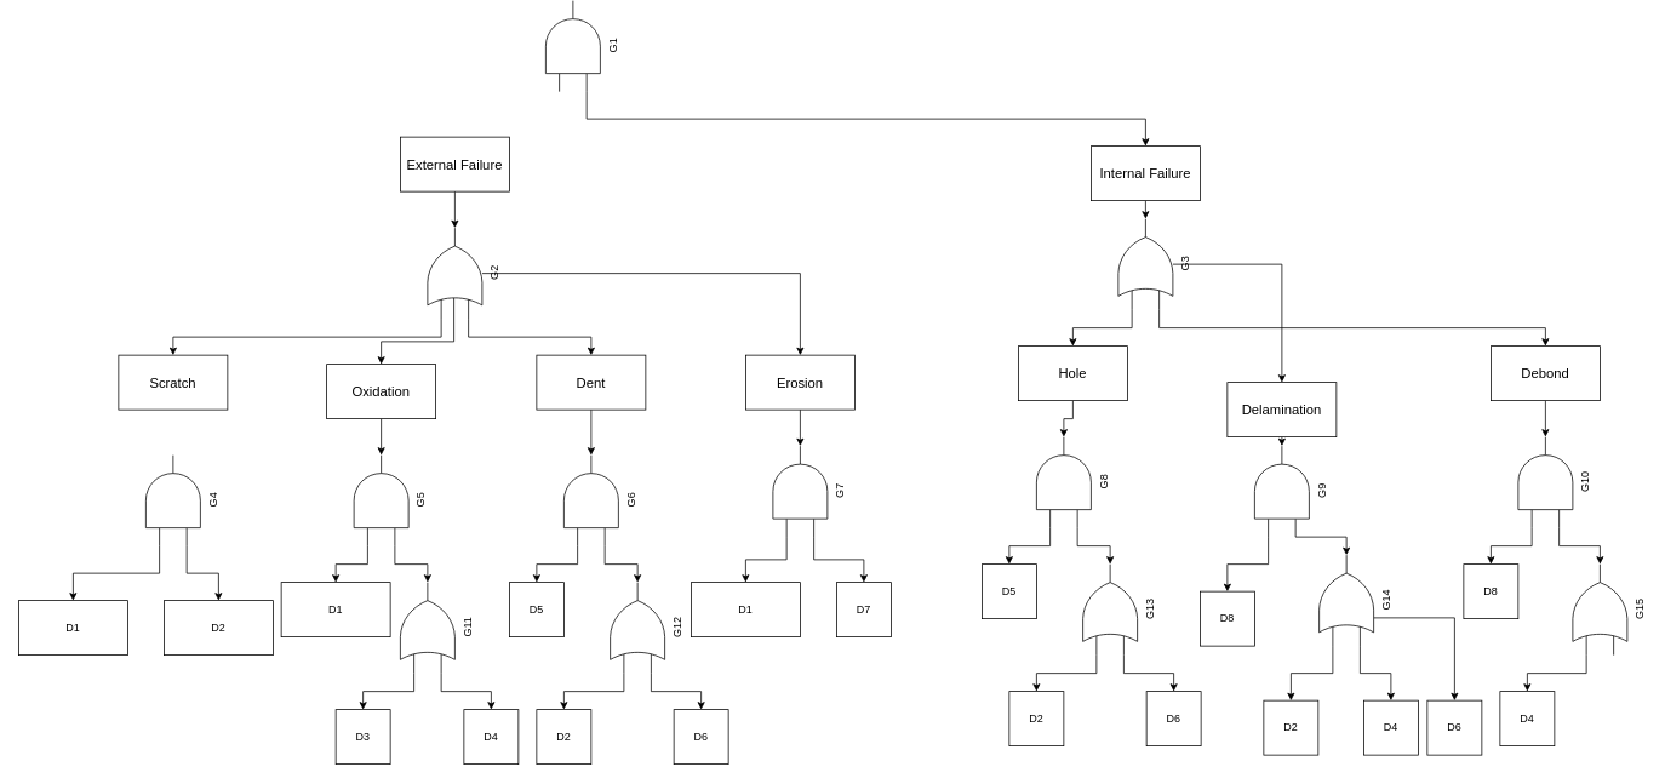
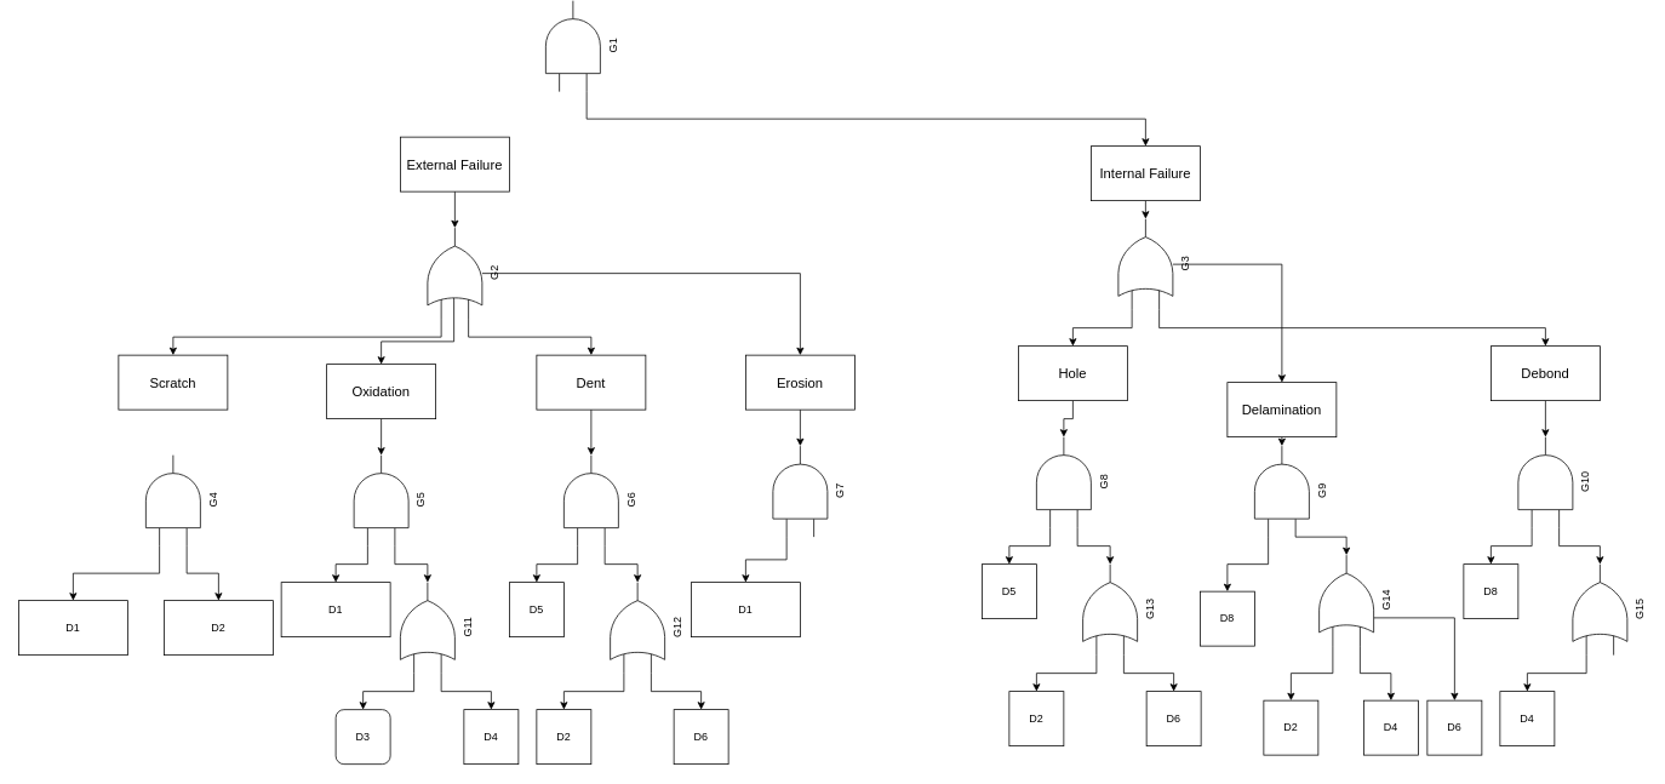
  <mxCell id="0" />
  <mxCell id="1" parent="0" />
  <mxCell id="2" style="edgeStyle=orthogonalEdgeStyle;rounded=0;orthogonalLoop=1;jettySize=auto;html=1;exitX=0;exitY=0.75;exitDx=0;exitDy=0;exitPerimeter=0;" edge="1" parent="1" source="3" target="7"><mxGeometry relative="1" as="geometry" /></mxCell>
  <mxCell id="3" value="G1" style="verticalLabelPosition=bottom;shadow=0;dashed=0;align=center;html=1;verticalAlign=top;shape=mxgraph.electrical.logic_gates.logic_gate;operation=and;rotation=-90;" vertex="1" parent="1"><mxGeometry x="580" y="20" width="100" height="60" as="geometry" /></mxCell>
  <mxCell id="4" value="" style="edgeStyle=orthogonalEdgeStyle;rounded=0;orthogonalLoop=1;jettySize=auto;html=1;" edge="1" parent="1" source="5" target="12"><mxGeometry relative="1" as="geometry" /></mxCell>
  <mxCell id="5" value="External Failure" style="rounded=0;whiteSpace=wrap;html=1;fontSize=15;" vertex="1" parent="1"><mxGeometry x="440" y="150" width="120" height="60" as="geometry" /></mxCell>
  <mxCell id="6" style="edgeStyle=orthogonalEdgeStyle;rounded=0;orthogonalLoop=1;jettySize=auto;html=1;exitX=0.5;exitY=1;exitDx=0;exitDy=0;entryX=1;entryY=0.5;entryDx=0;entryDy=0;entryPerimeter=0;" edge="1" parent="1" source="7" target="49"><mxGeometry relative="1" as="geometry" /></mxCell>
  <mxCell id="7" value="Internal Failure" style="rounded=0;whiteSpace=wrap;html=1;fontSize=15;" vertex="1" parent="1"><mxGeometry x="1200" y="160" width="120" height="60" as="geometry" /></mxCell>
  <mxCell id="8" style="edgeStyle=orthogonalEdgeStyle;rounded=0;orthogonalLoop=1;jettySize=auto;html=1;exitX=0;exitY=0.25;exitDx=0;exitDy=0;exitPerimeter=0;entryX=0.5;entryY=0;entryDx=0;entryDy=0;" edge="1" parent="1" source="12" target="13"><mxGeometry relative="1" as="geometry" /></mxCell>
  <mxCell id="9" style="edgeStyle=orthogonalEdgeStyle;rounded=0;orthogonalLoop=1;jettySize=auto;html=1;exitX=0;exitY=0.75;exitDx=0;exitDy=0;exitPerimeter=0;" edge="1" parent="1" source="12" target="15"><mxGeometry relative="1" as="geometry" /></mxCell>
  <mxCell id="10" value="" style="edgeStyle=orthogonalEdgeStyle;rounded=0;orthogonalLoop=1;jettySize=auto;html=1;" edge="1" parent="1" source="12" target="17"><mxGeometry relative="1" as="geometry" /></mxCell>
  <mxCell id="11" style="edgeStyle=orthogonalEdgeStyle;rounded=0;orthogonalLoop=1;jettySize=auto;html=1;entryX=0.5;entryY=0;entryDx=0;entryDy=0;exitX=0.23;exitY=0.483;exitDx=0;exitDy=0;exitPerimeter=0;" edge="1" parent="1" source="12" target="19"><mxGeometry relative="1" as="geometry"><mxPoint x="500" y="320" as="sourcePoint" /></mxGeometry></mxCell>
  <mxCell id="12" value="G2" style="verticalLabelPosition=bottom;shadow=0;dashed=0;align=center;html=1;verticalAlign=top;shape=mxgraph.electrical.logic_gates.logic_gate;operation=or;rotation=-90;" vertex="1" parent="1"><mxGeometry x="450" y="270" width="100" height="60" as="geometry" /></mxCell>
  <mxCell id="13" value="Scratch" style="rounded=0;whiteSpace=wrap;html=1;fontSize=15;" vertex="1" parent="1"><mxGeometry x="130" y="390" width="120" height="60" as="geometry" /></mxCell>
  <mxCell id="14" style="edgeStyle=orthogonalEdgeStyle;rounded=0;orthogonalLoop=1;jettySize=auto;html=1;exitX=0.5;exitY=1;exitDx=0;exitDy=0;entryX=1;entryY=0.5;entryDx=0;entryDy=0;entryPerimeter=0;" edge="1" parent="1" source="15" target="33"><mxGeometry relative="1" as="geometry" /></mxCell>
  <mxCell id="15" value="Dent" style="rounded=0;whiteSpace=wrap;html=1;fontSize=15;" vertex="1" parent="1"><mxGeometry x="590" y="390" width="120" height="60" as="geometry" /></mxCell>
  <mxCell id="16" style="edgeStyle=orthogonalEdgeStyle;rounded=0;orthogonalLoop=1;jettySize=auto;html=1;exitX=0.5;exitY=1;exitDx=0;exitDy=0;entryX=1;entryY=0.5;entryDx=0;entryDy=0;entryPerimeter=0;" edge="1" parent="1" source="17" target="42"><mxGeometry relative="1" as="geometry" /></mxCell>
  <mxCell id="17" value="Erosion" style="whiteSpace=wrap;html=1;verticalAlign=middle;rounded=0;fontSize=15;" vertex="1" parent="1"><mxGeometry x="820" y="390" width="120" height="60" as="geometry" /></mxCell>
  <mxCell id="18" style="edgeStyle=orthogonalEdgeStyle;rounded=0;orthogonalLoop=1;jettySize=auto;html=1;exitX=0.5;exitY=1;exitDx=0;exitDy=0;entryX=1;entryY=0.5;entryDx=0;entryDy=0;entryPerimeter=0;" edge="1" parent="1" source="19" target="25"><mxGeometry relative="1" as="geometry" /></mxCell>
  <mxCell id="19" value="Oxidation" style="rounded=0;whiteSpace=wrap;html=1;fontSize=15;" vertex="1" parent="1"><mxGeometry x="359" y="400" width="120" height="60" as="geometry" /></mxCell>
  <mxCell id="20" style="edgeStyle=orthogonalEdgeStyle;rounded=0;orthogonalLoop=1;jettySize=auto;html=1;exitX=0;exitY=0.25;exitDx=0;exitDy=0;exitPerimeter=0;entryX=0.5;entryY=0;entryDx=0;entryDy=0;" edge="1" parent="1" source="22" target="81"><mxGeometry relative="1" as="geometry" /></mxCell>
  <mxCell id="21" style="edgeStyle=orthogonalEdgeStyle;rounded=0;orthogonalLoop=1;jettySize=auto;html=1;exitX=0;exitY=0.75;exitDx=0;exitDy=0;exitPerimeter=0;entryX=0.5;entryY=0;entryDx=0;entryDy=0;" edge="1" parent="1" source="22" target="84"><mxGeometry relative="1" as="geometry" /></mxCell>
  <mxCell id="22" value="G4" style="verticalLabelPosition=bottom;shadow=0;dashed=0;align=center;html=1;verticalAlign=top;shape=mxgraph.electrical.logic_gates.logic_gate;operation=and;rotation=-90;" vertex="1" parent="1"><mxGeometry x="140" y="520" width="100" height="60" as="geometry" /></mxCell>
  <mxCell id="23" style="edgeStyle=orthogonalEdgeStyle;rounded=0;orthogonalLoop=1;jettySize=auto;html=1;exitX=0;exitY=0.75;exitDx=0;exitDy=0;exitPerimeter=0;entryX=1;entryY=0.5;entryDx=0;entryDy=0;entryPerimeter=0;" edge="1" parent="1" source="25" target="28"><mxGeometry relative="1" as="geometry" /></mxCell>
  <mxCell id="24" style="edgeStyle=orthogonalEdgeStyle;rounded=0;orthogonalLoop=1;jettySize=auto;html=1;exitX=0;exitY=0.25;exitDx=0;exitDy=0;exitPerimeter=0;entryX=0.5;entryY=0;entryDx=0;entryDy=0;" edge="1" parent="1" source="25" target="82"><mxGeometry relative="1" as="geometry" /></mxCell>
  <mxCell id="25" value="G5" style="verticalLabelPosition=bottom;shadow=0;dashed=0;align=center;html=1;verticalAlign=top;shape=mxgraph.electrical.logic_gates.logic_gate;operation=and;rotation=-90;" vertex="1" parent="1"><mxGeometry x="369" y="520" width="100" height="60" as="geometry" /></mxCell>
  <mxCell id="26" style="edgeStyle=orthogonalEdgeStyle;rounded=0;orthogonalLoop=1;jettySize=auto;html=1;exitX=0;exitY=0.25;exitDx=0;exitDy=0;exitPerimeter=0;" edge="1" parent="1" source="28" target="29"><mxGeometry relative="1" as="geometry" /></mxCell>
  <mxCell id="27" style="edgeStyle=orthogonalEdgeStyle;rounded=0;orthogonalLoop=1;jettySize=auto;html=1;exitX=0;exitY=0.75;exitDx=0;exitDy=0;exitPerimeter=0;entryX=0.5;entryY=0;entryDx=0;entryDy=0;" edge="1" parent="1" source="28" target="30"><mxGeometry relative="1" as="geometry" /></mxCell>
  <mxCell id="28" value="G11" style="verticalLabelPosition=bottom;shadow=0;dashed=0;align=center;html=1;verticalAlign=top;shape=mxgraph.electrical.logic_gates.logic_gate;operation=or;rotation=-90;" vertex="1" parent="1"><mxGeometry x="420" y="660" width="100" height="60" as="geometry" /></mxCell>
- <mxCell id="29" value="D3" style="rounded=0;whiteSpace=wrap;html=1;" vertex="1" parent="1"><mxGeometry x="369" y="780" width="60" height="60" as="geometry" /></mxCell>
+ <mxCell id="29" value="D3" style="whiteSpace=wrap;html=1;rounded=1;" vertex="1" parent="1"><mxGeometry x="369" y="780" width="60" height="60" as="geometry" /></mxCell>
  <mxCell id="30" value="D4" style="rounded=0;whiteSpace=wrap;html=1;" vertex="1" parent="1"><mxGeometry x="510" y="780" width="60" height="60" as="geometry" /></mxCell>
  <mxCell id="31" style="edgeStyle=orthogonalEdgeStyle;rounded=0;orthogonalLoop=1;jettySize=auto;html=1;exitX=0;exitY=0.25;exitDx=0;exitDy=0;exitPerimeter=0;" edge="1" source="33" target="34" parent="1"><mxGeometry relative="1" as="geometry" /></mxCell>
  <mxCell id="32" style="edgeStyle=orthogonalEdgeStyle;rounded=0;orthogonalLoop=1;jettySize=auto;html=1;exitX=0;exitY=0.75;exitDx=0;exitDy=0;exitPerimeter=0;entryX=1;entryY=0.5;entryDx=0;entryDy=0;entryPerimeter=0;" edge="1" source="33" target="37" parent="1"><mxGeometry relative="1" as="geometry" /></mxCell>
  <mxCell id="33" value="G6" style="verticalLabelPosition=bottom;shadow=0;dashed=0;align=center;html=1;verticalAlign=top;shape=mxgraph.electrical.logic_gates.logic_gate;operation=and;rotation=-90;" vertex="1" parent="1"><mxGeometry x="600" y="520" width="100" height="60" as="geometry" /></mxCell>
  <mxCell id="34" value="D5" style="rounded=0;whiteSpace=wrap;html=1;" vertex="1" parent="1"><mxGeometry x="560" y="640" width="60" height="60" as="geometry" /></mxCell>
  <mxCell id="35" style="edgeStyle=orthogonalEdgeStyle;rounded=0;orthogonalLoop=1;jettySize=auto;html=1;exitX=0;exitY=0.25;exitDx=0;exitDy=0;exitPerimeter=0;" edge="1" source="37" target="38" parent="1"><mxGeometry relative="1" as="geometry" /></mxCell>
  <mxCell id="36" style="edgeStyle=orthogonalEdgeStyle;rounded=0;orthogonalLoop=1;jettySize=auto;html=1;exitX=0;exitY=0.75;exitDx=0;exitDy=0;exitPerimeter=0;entryX=0.5;entryY=0;entryDx=0;entryDy=0;" edge="1" source="37" target="39" parent="1"><mxGeometry relative="1" as="geometry" /></mxCell>
  <mxCell id="37" value="G12" style="verticalLabelPosition=bottom;shadow=0;dashed=0;align=center;html=1;verticalAlign=top;shape=mxgraph.electrical.logic_gates.logic_gate;operation=or;rotation=-90;" vertex="1" parent="1"><mxGeometry x="651" y="660" width="100" height="60" as="geometry" /></mxCell>
  <mxCell id="38" value="D2" style="rounded=0;whiteSpace=wrap;html=1;" vertex="1" parent="1"><mxGeometry x="590" y="780" width="60" height="60" as="geometry" /></mxCell>
  <mxCell id="39" value="D6" style="rounded=0;whiteSpace=wrap;html=1;" vertex="1" parent="1"><mxGeometry x="741" y="780" width="60" height="60" as="geometry" /></mxCell>
- <mxCell id="40" style="edgeStyle=orthogonalEdgeStyle;rounded=0;orthogonalLoop=1;jettySize=auto;html=1;exitX=0;exitY=0.75;exitDx=0;exitDy=0;exitPerimeter=0;entryX=0.5;entryY=0;entryDx=0;entryDy=0;" edge="1" parent="1" source="42" target="43"><mxGeometry relative="1" as="geometry" /></mxCell>
  <mxCell id="41" style="edgeStyle=orthogonalEdgeStyle;rounded=0;orthogonalLoop=1;jettySize=auto;html=1;exitX=0;exitY=0.25;exitDx=0;exitDy=0;exitPerimeter=0;entryX=0.5;entryY=0;entryDx=0;entryDy=0;" edge="1" parent="1" source="42" target="83"><mxGeometry relative="1" as="geometry" /></mxCell>
  <mxCell id="42" value="G7" style="verticalLabelPosition=bottom;shadow=0;dashed=0;align=center;html=1;verticalAlign=top;shape=mxgraph.electrical.logic_gates.logic_gate;operation=and;rotation=-90;" vertex="1" parent="1"><mxGeometry x="830" y="510" width="100" height="60" as="geometry" /></mxCell>
- <mxCell id="43" value="D7" style="rounded=0;whiteSpace=wrap;html=1;" vertex="1" parent="1"><mxGeometry x="920" y="640" width="60" height="60" as="geometry" /></mxCell>
  <mxCell id="44" style="edgeStyle=orthogonalEdgeStyle;rounded=0;orthogonalLoop=1;jettySize=auto;html=1;entryX=1;entryY=0.5;entryDx=0;entryDy=0;entryPerimeter=0;" edge="1" parent="1" source="45" target="52"><mxGeometry relative="1" as="geometry" /></mxCell>
  <mxCell id="45" value="Hole" style="rounded=0;whiteSpace=wrap;html=1;fontSize=15;" vertex="1" parent="1"><mxGeometry x="1120" y="380" width="120" height="60" as="geometry" /></mxCell>
  <mxCell id="46" style="edgeStyle=orthogonalEdgeStyle;rounded=0;orthogonalLoop=1;jettySize=auto;html=1;exitX=0;exitY=0.25;exitDx=0;exitDy=0;exitPerimeter=0;entryX=0.5;entryY=0;entryDx=0;entryDy=0;" edge="1" parent="1" source="49" target="45"><mxGeometry relative="1" as="geometry" /></mxCell>
  <mxCell id="47" style="edgeStyle=orthogonalEdgeStyle;rounded=0;orthogonalLoop=1;jettySize=auto;html=1;exitX=0.5;exitY=1;exitDx=0;exitDy=0;exitPerimeter=0;entryX=0.5;entryY=0;entryDx=0;entryDy=0;" edge="1" parent="1" source="49" target="77"><mxGeometry relative="1" as="geometry"><Array as="points"><mxPoint x="1410" y="290" /></Array></mxGeometry></mxCell>
  <mxCell id="48" style="edgeStyle=orthogonalEdgeStyle;rounded=0;orthogonalLoop=1;jettySize=auto;html=1;exitX=0;exitY=0.75;exitDx=0;exitDy=0;exitPerimeter=0;entryX=0.5;entryY=0;entryDx=0;entryDy=0;" edge="1" parent="1" source="49" target="80"><mxGeometry relative="1" as="geometry" /></mxCell>
  <mxCell id="49" value="G3" style="verticalLabelPosition=bottom;shadow=0;dashed=0;align=center;html=1;verticalAlign=top;shape=mxgraph.electrical.logic_gates.logic_gate;operation=or;rotation=-90;" vertex="1" parent="1"><mxGeometry x="1210" y="260" width="100" height="60" as="geometry" /></mxCell>
  <mxCell id="50" style="edgeStyle=orthogonalEdgeStyle;rounded=0;orthogonalLoop=1;jettySize=auto;html=1;exitX=0;exitY=0.25;exitDx=0;exitDy=0;exitPerimeter=0;" edge="1" source="52" target="53" parent="1"><mxGeometry relative="1" as="geometry" /></mxCell>
  <mxCell id="51" style="edgeStyle=orthogonalEdgeStyle;rounded=0;orthogonalLoop=1;jettySize=auto;html=1;exitX=0;exitY=0.75;exitDx=0;exitDy=0;exitPerimeter=0;entryX=1;entryY=0.5;entryDx=0;entryDy=0;entryPerimeter=0;" edge="1" source="52" target="56" parent="1"><mxGeometry relative="1" as="geometry" /></mxCell>
  <mxCell id="52" value="G8" style="verticalLabelPosition=bottom;shadow=0;dashed=0;align=center;html=1;verticalAlign=top;shape=mxgraph.electrical.logic_gates.logic_gate;operation=and;rotation=-90;" vertex="1" parent="1"><mxGeometry x="1120" y="500" width="100" height="60" as="geometry" /></mxCell>
  <mxCell id="53" value="D5" style="rounded=0;whiteSpace=wrap;html=1;" vertex="1" parent="1"><mxGeometry x="1080" y="620" width="60" height="60" as="geometry" /></mxCell>
  <mxCell id="54" style="edgeStyle=orthogonalEdgeStyle;rounded=0;orthogonalLoop=1;jettySize=auto;html=1;exitX=0;exitY=0.25;exitDx=0;exitDy=0;exitPerimeter=0;" edge="1" source="56" target="57" parent="1"><mxGeometry relative="1" as="geometry" /></mxCell>
  <mxCell id="55" style="edgeStyle=orthogonalEdgeStyle;rounded=0;orthogonalLoop=1;jettySize=auto;html=1;exitX=0;exitY=0.75;exitDx=0;exitDy=0;exitPerimeter=0;entryX=0.5;entryY=0;entryDx=0;entryDy=0;" edge="1" source="56" target="58" parent="1"><mxGeometry relative="1" as="geometry" /></mxCell>
  <mxCell id="56" value="G13" style="verticalLabelPosition=bottom;shadow=0;dashed=0;align=center;html=1;verticalAlign=top;shape=mxgraph.electrical.logic_gates.logic_gate;operation=or;rotation=-90;" vertex="1" parent="1"><mxGeometry x="1171" y="640" width="100" height="60" as="geometry" /></mxCell>
  <mxCell id="57" value="D2" style="rounded=0;whiteSpace=wrap;html=1;" vertex="1" parent="1"><mxGeometry x="1110" y="760" width="60" height="60" as="geometry" /></mxCell>
  <mxCell id="58" value="D6" style="rounded=0;whiteSpace=wrap;html=1;" vertex="1" parent="1"><mxGeometry x="1261" y="760" width="60" height="60" as="geometry" /></mxCell>
  <mxCell id="59" style="edgeStyle=orthogonalEdgeStyle;rounded=0;orthogonalLoop=1;jettySize=auto;html=1;exitX=0;exitY=0.25;exitDx=0;exitDy=0;exitPerimeter=0;" edge="1" source="61" target="62" parent="1"><mxGeometry relative="1" as="geometry" /></mxCell>
  <mxCell id="60" style="edgeStyle=orthogonalEdgeStyle;rounded=0;orthogonalLoop=1;jettySize=auto;html=1;exitX=0;exitY=0.75;exitDx=0;exitDy=0;exitPerimeter=0;entryX=1;entryY=0.5;entryDx=0;entryDy=0;entryPerimeter=0;" edge="1" source="61" target="66" parent="1"><mxGeometry relative="1" as="geometry"><Array as="points"><mxPoint x="1481" y="590" /></Array></mxGeometry></mxCell>
  <mxCell id="61" value="G9" style="verticalLabelPosition=bottom;shadow=0;dashed=0;align=center;html=1;verticalAlign=top;shape=mxgraph.electrical.logic_gates.logic_gate;operation=and;rotation=-90;" vertex="1" parent="1"><mxGeometry x="1360" y="510" width="100" height="60" as="geometry" /></mxCell>
  <mxCell id="62" value="D8" style="rounded=0;whiteSpace=wrap;html=1;" vertex="1" parent="1"><mxGeometry x="1320" y="650" width="60" height="60" as="geometry" /></mxCell>
  <mxCell id="63" style="edgeStyle=orthogonalEdgeStyle;rounded=0;orthogonalLoop=1;jettySize=auto;html=1;exitX=0;exitY=0.25;exitDx=0;exitDy=0;exitPerimeter=0;" edge="1" source="66" target="67" parent="1"><mxGeometry relative="1" as="geometry" /></mxCell>
  <mxCell id="64" style="edgeStyle=orthogonalEdgeStyle;rounded=0;orthogonalLoop=1;jettySize=auto;html=1;exitX=0;exitY=0.75;exitDx=0;exitDy=0;exitPerimeter=0;entryX=0.5;entryY=0;entryDx=0;entryDy=0;" edge="1" parent="1" source="66" target="78"><mxGeometry relative="1" as="geometry"><mxPoint x="1450" y="810" as="targetPoint" /></mxGeometry></mxCell>
  <mxCell id="65" style="edgeStyle=orthogonalEdgeStyle;rounded=0;orthogonalLoop=1;jettySize=auto;html=1;exitX=0.31;exitY=1;exitDx=0;exitDy=0;exitPerimeter=0;entryX=0.5;entryY=0;entryDx=0;entryDy=0;" edge="1" parent="1" source="66" target="68"><mxGeometry relative="1" as="geometry" /></mxCell>
  <mxCell id="66" value="G14" style="verticalLabelPosition=bottom;shadow=0;dashed=0;align=center;html=1;verticalAlign=top;shape=mxgraph.electrical.logic_gates.logic_gate;operation=or;rotation=-90;" vertex="1" parent="1"><mxGeometry x="1431" y="630" width="100" height="60" as="geometry" /></mxCell>
  <mxCell id="67" value="D2" style="rounded=0;whiteSpace=wrap;html=1;" vertex="1" parent="1"><mxGeometry x="1390" y="770" width="60" height="60" as="geometry" /></mxCell>
  <mxCell id="68" value="D6" style="rounded=0;whiteSpace=wrap;html=1;" vertex="1" parent="1"><mxGeometry x="1570" y="770" width="60" height="60" as="geometry" /></mxCell>
  <mxCell id="69" style="edgeStyle=orthogonalEdgeStyle;rounded=0;orthogonalLoop=1;jettySize=auto;html=1;exitX=0;exitY=0.25;exitDx=0;exitDy=0;exitPerimeter=0;" edge="1" source="71" target="72" parent="1"><mxGeometry relative="1" as="geometry" /></mxCell>
  <mxCell id="70" style="edgeStyle=orthogonalEdgeStyle;rounded=0;orthogonalLoop=1;jettySize=auto;html=1;exitX=0;exitY=0.75;exitDx=0;exitDy=0;exitPerimeter=0;entryX=1;entryY=0.5;entryDx=0;entryDy=0;entryPerimeter=0;" edge="1" source="71" target="74" parent="1"><mxGeometry relative="1" as="geometry" /></mxCell>
  <mxCell id="71" value="G10" style="verticalLabelPosition=bottom;shadow=0;dashed=0;align=center;html=1;verticalAlign=top;shape=mxgraph.electrical.logic_gates.logic_gate;operation=and;rotation=-90;" vertex="1" parent="1"><mxGeometry x="1650" y="500" width="100" height="60" as="geometry" /></mxCell>
  <mxCell id="72" value="D8" style="rounded=0;whiteSpace=wrap;html=1;" vertex="1" parent="1"><mxGeometry x="1610" y="620" width="60" height="60" as="geometry" /></mxCell>
  <mxCell id="73" style="edgeStyle=orthogonalEdgeStyle;rounded=0;orthogonalLoop=1;jettySize=auto;html=1;exitX=0;exitY=0.25;exitDx=0;exitDy=0;exitPerimeter=0;" edge="1" source="74" target="75" parent="1"><mxGeometry relative="1" as="geometry" /></mxCell>
  <mxCell id="74" value="G15" style="verticalLabelPosition=bottom;shadow=0;dashed=0;align=center;html=1;verticalAlign=top;shape=mxgraph.electrical.logic_gates.logic_gate;operation=or;rotation=-90;" vertex="1" parent="1"><mxGeometry x="1710" y="640" width="100" height="60" as="geometry" /></mxCell>
  <mxCell id="75" value="D4" style="rounded=0;whiteSpace=wrap;html=1;" vertex="1" parent="1"><mxGeometry x="1650" y="760" width="60" height="60" as="geometry" /></mxCell>
  <mxCell id="76" style="edgeStyle=orthogonalEdgeStyle;rounded=0;orthogonalLoop=1;jettySize=auto;html=1;exitX=0.5;exitY=1;exitDx=0;exitDy=0;entryX=1;entryY=0.5;entryDx=0;entryDy=0;entryPerimeter=0;" edge="1" parent="1" source="77" target="61"><mxGeometry relative="1" as="geometry" /></mxCell>
  <mxCell id="77" value="Delamination" style="rounded=0;whiteSpace=wrap;html=1;fontSize=15;" vertex="1" parent="1"><mxGeometry x="1350" y="420" width="120" height="60" as="geometry" /></mxCell>
  <mxCell id="78" value="D4" style="rounded=0;whiteSpace=wrap;html=1;" vertex="1" parent="1"><mxGeometry x="1500" y="770" width="60" height="60" as="geometry" /></mxCell>
  <mxCell id="79" style="edgeStyle=orthogonalEdgeStyle;rounded=0;orthogonalLoop=1;jettySize=auto;html=1;exitX=0.5;exitY=1;exitDx=0;exitDy=0;entryX=1;entryY=0.5;entryDx=0;entryDy=0;entryPerimeter=0;" edge="1" parent="1" source="80" target="71"><mxGeometry relative="1" as="geometry" /></mxCell>
  <mxCell id="80" value="Debond" style="rounded=0;whiteSpace=wrap;html=1;fontSize=15;" vertex="1" parent="1"><mxGeometry x="1640" y="380" width="120" height="60" as="geometry" /></mxCell>
  <mxCell id="81" value="D1" style="rounded=0;whiteSpace=wrap;html=1;" vertex="1" parent="1"><mxGeometry x="20" y="660" width="120" height="60" as="geometry" /></mxCell>
  <mxCell id="82" value="D1" style="rounded=0;whiteSpace=wrap;html=1;" vertex="1" parent="1"><mxGeometry x="309" y="640" width="120" height="60" as="geometry" /></mxCell>
  <mxCell id="83" value="D1" style="rounded=0;whiteSpace=wrap;html=1;" vertex="1" parent="1"><mxGeometry x="760" y="640" width="120" height="60" as="geometry" /></mxCell>
  <mxCell id="84" value="D2" style="rounded=0;whiteSpace=wrap;html=1;" vertex="1" parent="1"><mxGeometry x="180" y="660" width="120" height="60" as="geometry" /></mxCell>
